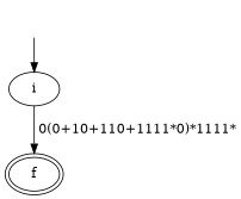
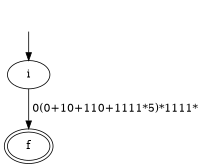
  digraph {
    _nil0 [style=invis]
    i
    f [peripheries=2]
    _nil0 -> i
-   i -> f [label=" 0(0+10+110+1111*0)*1111*"]
+   i -> f [label=" 0(0+10+110+1111*5)*1111*"]
  }
